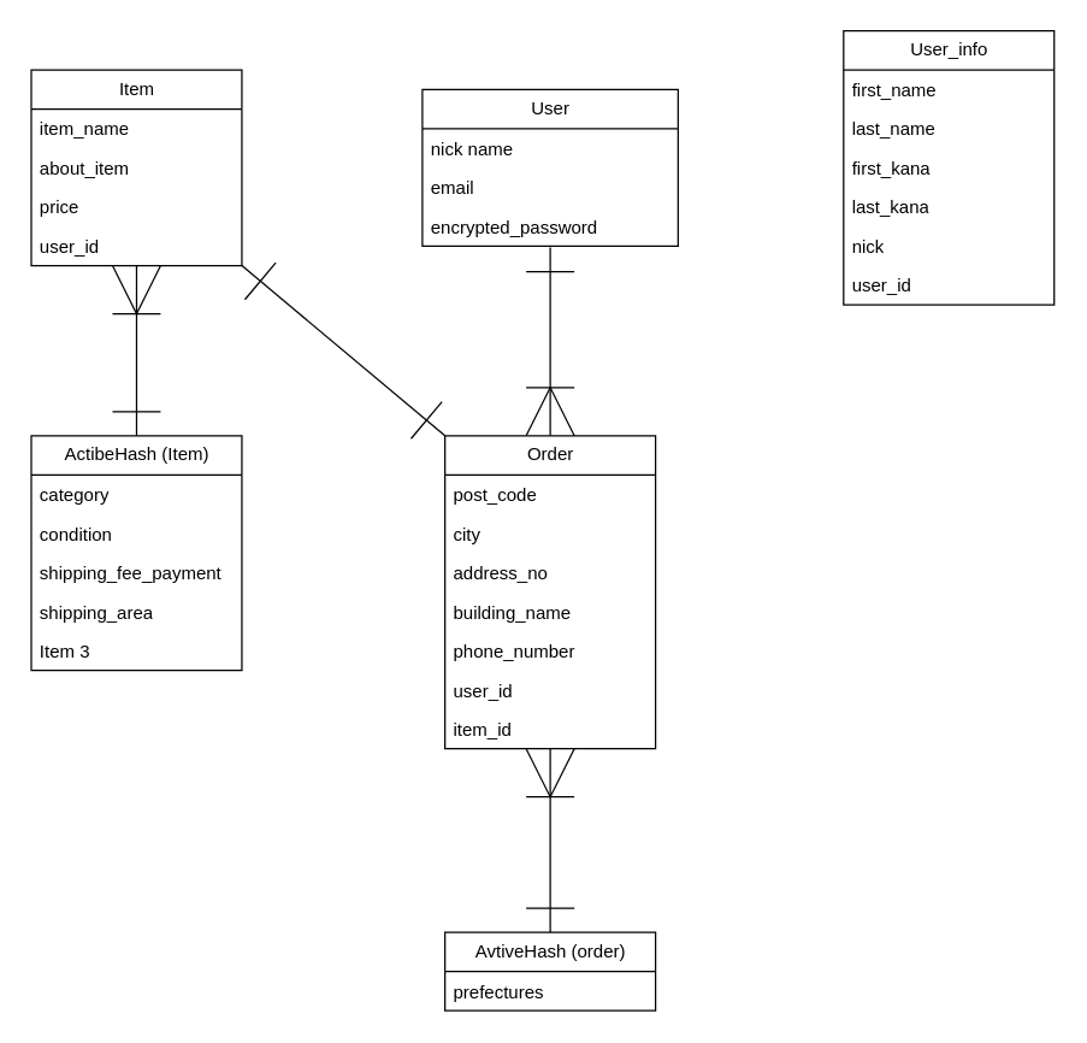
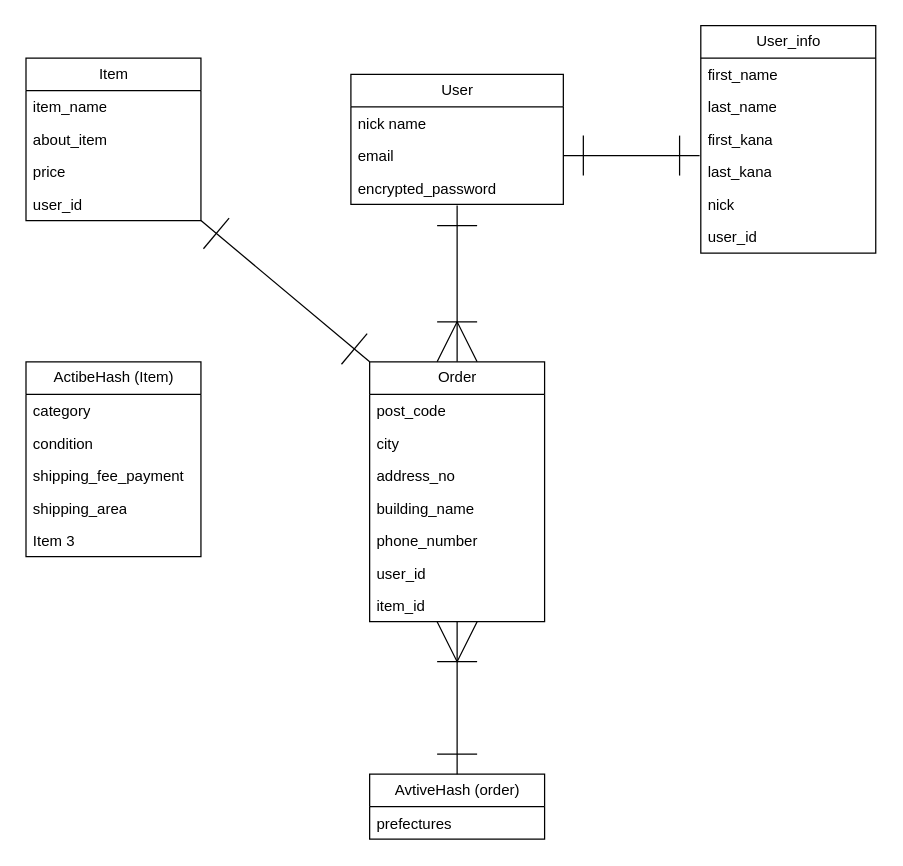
  <mxCell id="0" />
  <mxCell id="1" parent="0" />
  <mxCell id="2" value="User" style="swimlane;fontStyle=0;childLayout=stackLayout;horizontal=1;startSize=26;fillColor=none;horizontalStack=0;resizeParent=1;resizeParentMax=0;resizeLast=0;collapsible=1;marginBottom=0;html=1;align=center;" parent="1" vertex="1"><mxGeometry x="280" y="59" width="170" height="104" as="geometry"><mxRectangle x="30" y="60" width="70" height="30" as="alternateBounds" /></mxGeometry></mxCell>
  <mxCell id="3" value="nick name&lt;br&gt;" style="text;strokeColor=none;fillColor=none;align=left;verticalAlign=top;spacingLeft=4;spacingRight=4;overflow=hidden;rotatable=0;points=[[0,0.5],[1,0.5]];portConstraint=eastwest;whiteSpace=wrap;html=1;" parent="2" vertex="1"><mxGeometry y="26" width="170" height="26" as="geometry" /></mxCell>
  <mxCell id="4" value="email&lt;br&gt;" style="text;strokeColor=none;fillColor=none;align=left;verticalAlign=top;spacingLeft=4;spacingRight=4;overflow=hidden;rotatable=0;points=[[0,0.5],[1,0.5]];portConstraint=eastwest;whiteSpace=wrap;html=1;" parent="2" vertex="1"><mxGeometry y="52" width="170" height="26" as="geometry" /></mxCell>
  <mxCell id="5" value="encrypted_password" style="text;strokeColor=none;fillColor=none;align=left;verticalAlign=top;spacingLeft=4;spacingRight=4;overflow=hidden;rotatable=0;points=[[0,0.5],[1,0.5]];portConstraint=eastwest;whiteSpace=wrap;html=1;" parent="2" vertex="1"><mxGeometry y="78" width="170" height="26" as="geometry" /></mxCell>
  <mxCell id="6" value="User_info" style="swimlane;fontStyle=0;childLayout=stackLayout;horizontal=1;startSize=26;fillColor=none;horizontalStack=0;resizeParent=1;resizeParentMax=0;resizeLast=0;collapsible=1;marginBottom=0;html=1;" parent="1" vertex="1"><mxGeometry x="560" y="20" width="140" height="182" as="geometry" /></mxCell>
  <mxCell id="7" value="first_name" style="text;strokeColor=none;fillColor=none;align=left;verticalAlign=top;spacingLeft=4;spacingRight=4;overflow=hidden;rotatable=0;points=[[0,0.5],[1,0.5]];portConstraint=eastwest;whiteSpace=wrap;html=1;" parent="6" vertex="1"><mxGeometry y="26" width="140" height="26" as="geometry" /></mxCell>
  <mxCell id="8" value="last_name" style="text;strokeColor=none;fillColor=none;align=left;verticalAlign=top;spacingLeft=4;spacingRight=4;overflow=hidden;rotatable=0;points=[[0,0.5],[1,0.5]];portConstraint=eastwest;whiteSpace=wrap;html=1;" parent="6" vertex="1"><mxGeometry y="52" width="140" height="26" as="geometry" /></mxCell>
  <mxCell id="9" value="first_kana" style="text;strokeColor=none;fillColor=none;align=left;verticalAlign=top;spacingLeft=4;spacingRight=4;overflow=hidden;rotatable=0;points=[[0,0.5],[1,0.5]];portConstraint=eastwest;whiteSpace=wrap;html=1;" parent="6" vertex="1"><mxGeometry y="78" width="140" height="26" as="geometry" /></mxCell>
  <mxCell id="10" value="last_kana" style="text;strokeColor=none;fillColor=none;align=left;verticalAlign=top;spacingLeft=4;spacingRight=4;overflow=hidden;rotatable=0;points=[[0,0.5],[1,0.5]];portConstraint=eastwest;whiteSpace=wrap;html=1;labelBorderColor=none;" parent="6" vertex="1"><mxGeometry y="104" width="140" height="26" as="geometry" /></mxCell>
  <mxCell id="11" value="nick" style="text;strokeColor=none;fillColor=none;align=left;verticalAlign=top;spacingLeft=4;spacingRight=4;overflow=hidden;rotatable=0;points=[[0,0.5],[1,0.5]];portConstraint=eastwest;whiteSpace=wrap;html=1;labelBorderColor=none;" parent="6" vertex="1"><mxGeometry y="130" width="140" height="26" as="geometry" /></mxCell>
  <mxCell id="12" value="user_id" style="text;strokeColor=none;fillColor=none;align=left;verticalAlign=top;spacingLeft=4;spacingRight=4;overflow=hidden;rotatable=0;points=[[0,0.5],[1,0.5]];portConstraint=eastwest;whiteSpace=wrap;html=1;labelBorderColor=none;" parent="6" vertex="1"><mxGeometry y="156" width="140" height="26" as="geometry" /></mxCell>
  <mxCell id="13" value="Item" style="swimlane;fontStyle=0;childLayout=stackLayout;horizontal=1;startSize=26;fillColor=none;horizontalStack=0;resizeParent=1;resizeParentMax=0;resizeLast=0;collapsible=1;marginBottom=0;html=1;labelBorderColor=none;" parent="1" vertex="1"><mxGeometry x="20" y="46" width="140" height="130" as="geometry" /></mxCell>
  <mxCell id="14" value="item_name" style="text;strokeColor=none;fillColor=none;align=left;verticalAlign=top;spacingLeft=4;spacingRight=4;overflow=hidden;rotatable=0;points=[[0,0.5],[1,0.5]];portConstraint=eastwest;whiteSpace=wrap;html=1;labelBorderColor=none;" parent="13" vertex="1"><mxGeometry y="26" width="140" height="26" as="geometry" /></mxCell>
  <mxCell id="15" value="about_item" style="text;strokeColor=none;fillColor=none;align=left;verticalAlign=top;spacingLeft=4;spacingRight=4;overflow=hidden;rotatable=0;points=[[0,0.5],[1,0.5]];portConstraint=eastwest;whiteSpace=wrap;html=1;labelBorderColor=none;" parent="13" vertex="1"><mxGeometry y="52" width="140" height="26" as="geometry" /></mxCell>
  <mxCell id="16" value="price" style="text;strokeColor=none;fillColor=none;align=left;verticalAlign=top;spacingLeft=4;spacingRight=4;overflow=hidden;rotatable=0;points=[[0,0.5],[1,0.5]];portConstraint=eastwest;whiteSpace=wrap;html=1;labelBorderColor=none;" parent="13" vertex="1"><mxGeometry y="78" width="140" height="26" as="geometry" /></mxCell>
  <mxCell id="17" value="user_id" style="text;strokeColor=none;fillColor=none;align=left;verticalAlign=top;spacingLeft=4;spacingRight=4;overflow=hidden;rotatable=0;points=[[0,0.5],[1,0.5]];portConstraint=eastwest;whiteSpace=wrap;html=1;labelBorderColor=none;" parent="13" vertex="1"><mxGeometry y="104" width="140" height="26" as="geometry" /></mxCell>
- <mxCell id="18" style="edgeStyle=none;sketch=0;hachureGap=4;jiggle=2;curveFitting=1;html=1;exitX=0.5;exitY=0;exitDx=0;exitDy=0;fontFamily=Architects Daughter;fontSource=https%3A%2F%2Ffonts.googleapis.com%2Fcss%3Ffamily%3DArchitects%2BDaughter;fontSize=16;startArrow=ERone;startFill=0;endArrow=ERoneToMany;endFill=0;startSize=30;endSize=30;sourcePerimeterSpacing=30;targetPerimeterSpacing=13;entryX=0.5;entryY=1;entryDx=0;entryDy=0;" parent="1" source="19" target="13" edge="1"><mxGeometry relative="1" as="geometry"><mxPoint x="93" y="200" as="targetPoint" /></mxGeometry></mxCell>
  <mxCell id="19" value="ActibeHash (Item)" style="swimlane;fontStyle=0;childLayout=stackLayout;horizontal=1;startSize=26;fillColor=none;horizontalStack=0;resizeParent=1;resizeParentMax=0;resizeLast=0;collapsible=1;marginBottom=0;html=1;labelBorderColor=none;" parent="1" vertex="1"><mxGeometry x="20" y="289" width="140" height="156" as="geometry" /></mxCell>
  <mxCell id="20" value="category" style="text;strokeColor=none;fillColor=none;align=left;verticalAlign=top;spacingLeft=4;spacingRight=4;overflow=hidden;rotatable=0;points=[[0,0.5],[1,0.5]];portConstraint=eastwest;whiteSpace=wrap;html=1;labelBorderColor=none;" parent="19" vertex="1"><mxGeometry y="26" width="140" height="26" as="geometry" /></mxCell>
  <mxCell id="21" value="condition" style="text;strokeColor=none;fillColor=none;align=left;verticalAlign=top;spacingLeft=4;spacingRight=4;overflow=hidden;rotatable=0;points=[[0,0.5],[1,0.5]];portConstraint=eastwest;whiteSpace=wrap;html=1;labelBorderColor=none;" parent="19" vertex="1"><mxGeometry y="52" width="140" height="26" as="geometry" /></mxCell>
  <mxCell id="22" value="shipping_fee_payment" style="text;strokeColor=none;fillColor=none;align=left;verticalAlign=top;spacingLeft=4;spacingRight=4;overflow=hidden;rotatable=0;points=[[0,0.5],[1,0.5]];portConstraint=eastwest;whiteSpace=wrap;html=1;labelBorderColor=none;" parent="19" vertex="1"><mxGeometry y="78" width="140" height="26" as="geometry" /></mxCell>
  <mxCell id="23" value="shipping_area" style="text;strokeColor=none;fillColor=none;align=left;verticalAlign=top;spacingLeft=4;spacingRight=4;overflow=hidden;rotatable=0;points=[[0,0.5],[1,0.5]];portConstraint=eastwest;whiteSpace=wrap;html=1;labelBorderColor=none;" parent="19" vertex="1"><mxGeometry y="104" width="140" height="26" as="geometry" /></mxCell>
  <mxCell id="24" value="Item 3" style="text;strokeColor=none;fillColor=none;align=left;verticalAlign=top;spacingLeft=4;spacingRight=4;overflow=hidden;rotatable=0;points=[[0,0.5],[1,0.5]];portConstraint=eastwest;whiteSpace=wrap;html=1;labelBorderColor=none;" parent="19" vertex="1"><mxGeometry y="130" width="140" height="26" as="geometry" /></mxCell>
  <mxCell id="25" style="edgeStyle=none;sketch=0;hachureGap=4;jiggle=2;curveFitting=1;html=1;exitX=0.5;exitY=0;exitDx=0;exitDy=0;entryX=0.5;entryY=1.038;entryDx=0;entryDy=0;entryPerimeter=0;fontFamily=Architects Daughter;fontSource=https%3A%2F%2Ffonts.googleapis.com%2Fcss%3Ffamily%3DArchitects%2BDaughter;fontSize=16;startArrow=ERoneToMany;startFill=0;endArrow=ERone;endFill=0;startSize=30;endSize=30;sourcePerimeterSpacing=30;targetPerimeterSpacing=13;" parent="1" source="26" target="5" edge="1"><mxGeometry relative="1" as="geometry" /></mxCell>
  <mxCell id="26" value="Order" style="swimlane;fontStyle=0;childLayout=stackLayout;horizontal=1;startSize=26;fillColor=none;horizontalStack=0;resizeParent=1;resizeParentMax=0;resizeLast=0;collapsible=1;marginBottom=0;html=1;labelBorderColor=none;" parent="1" vertex="1"><mxGeometry x="295" y="289" width="140" height="208" as="geometry" /></mxCell>
  <mxCell id="27" value="post_code" style="text;strokeColor=none;fillColor=none;align=left;verticalAlign=top;spacingLeft=4;spacingRight=4;overflow=hidden;rotatable=0;points=[[0,0.5],[1,0.5]];portConstraint=eastwest;whiteSpace=wrap;html=1;labelBorderColor=none;" parent="26" vertex="1"><mxGeometry y="26" width="140" height="26" as="geometry" /></mxCell>
  <mxCell id="28" value="city" style="text;strokeColor=none;fillColor=none;align=left;verticalAlign=top;spacingLeft=4;spacingRight=4;overflow=hidden;rotatable=0;points=[[0,0.5],[1,0.5]];portConstraint=eastwest;whiteSpace=wrap;html=1;labelBorderColor=none;" parent="26" vertex="1"><mxGeometry y="52" width="140" height="26" as="geometry" /></mxCell>
  <mxCell id="29" value="address_no" style="text;strokeColor=none;fillColor=none;align=left;verticalAlign=top;spacingLeft=4;spacingRight=4;overflow=hidden;rotatable=0;points=[[0,0.5],[1,0.5]];portConstraint=eastwest;whiteSpace=wrap;html=1;labelBorderColor=none;" parent="26" vertex="1"><mxGeometry y="78" width="140" height="26" as="geometry" /></mxCell>
  <mxCell id="30" value="building_name" style="text;strokeColor=none;fillColor=none;align=left;verticalAlign=top;spacingLeft=4;spacingRight=4;overflow=hidden;rotatable=0;points=[[0,0.5],[1,0.5]];portConstraint=eastwest;whiteSpace=wrap;html=1;labelBorderColor=none;" parent="26" vertex="1"><mxGeometry y="104" width="140" height="26" as="geometry" /></mxCell>
  <mxCell id="31" value="phone_number" style="text;strokeColor=none;fillColor=none;align=left;verticalAlign=top;spacingLeft=4;spacingRight=4;overflow=hidden;rotatable=0;points=[[0,0.5],[1,0.5]];portConstraint=eastwest;whiteSpace=wrap;html=1;labelBorderColor=none;" parent="26" vertex="1"><mxGeometry y="130" width="140" height="26" as="geometry" /></mxCell>
  <mxCell id="32" value="user_id" style="text;strokeColor=none;fillColor=none;align=left;verticalAlign=top;spacingLeft=4;spacingRight=4;overflow=hidden;rotatable=0;points=[[0,0.5],[1,0.5]];portConstraint=eastwest;whiteSpace=wrap;html=1;labelBorderColor=none;" parent="26" vertex="1"><mxGeometry y="156" width="140" height="26" as="geometry" /></mxCell>
  <mxCell id="33" value="item_id" style="text;strokeColor=none;fillColor=none;align=left;verticalAlign=top;spacingLeft=4;spacingRight=4;overflow=hidden;rotatable=0;points=[[0,0.5],[1,0.5]];portConstraint=eastwest;whiteSpace=wrap;html=1;labelBorderColor=none;" parent="26" vertex="1"><mxGeometry y="182" width="140" height="26" as="geometry" /></mxCell>
  <mxCell id="34" style="edgeStyle=none;sketch=0;hachureGap=4;jiggle=2;curveFitting=1;html=1;exitX=0.5;exitY=0;exitDx=0;exitDy=0;fontFamily=Architects Daughter;fontSource=https%3A%2F%2Ffonts.googleapis.com%2Fcss%3Ffamily%3DArchitects%2BDaughter;fontSize=16;startArrow=ERone;startFill=0;endArrow=ERoneToMany;endFill=0;startSize=30;endSize=30;sourcePerimeterSpacing=30;targetPerimeterSpacing=13;entryX=0.5;entryY=1;entryDx=0;entryDy=0;" parent="1" source="35" target="26" edge="1"><mxGeometry relative="1" as="geometry"><mxPoint x="365" y="530" as="targetPoint" /></mxGeometry></mxCell>
  <mxCell id="35" value="AvtiveHash (order)" style="swimlane;fontStyle=0;childLayout=stackLayout;horizontal=1;startSize=26;fillColor=none;horizontalStack=0;resizeParent=1;resizeParentMax=0;resizeLast=0;collapsible=1;marginBottom=0;html=1;labelBorderColor=none;" parent="1" vertex="1"><mxGeometry x="295" y="619" width="140" height="52" as="geometry" /></mxCell>
  <mxCell id="36" value="prefectures" style="text;strokeColor=none;fillColor=none;align=left;verticalAlign=top;spacingLeft=4;spacingRight=4;overflow=hidden;rotatable=0;points=[[0,0.5],[1,0.5]];portConstraint=eastwest;whiteSpace=wrap;html=1;labelBorderColor=none;" parent="35" vertex="1"><mxGeometry y="26" width="140" height="26" as="geometry" /></mxCell>
+ <mxCell id="37" style="edgeStyle=none;sketch=0;hachureGap=4;jiggle=2;curveFitting=1;html=1;exitX=1;exitY=0.5;exitDx=0;exitDy=0;entryX=-0.007;entryY=0;entryDx=0;entryDy=0;entryPerimeter=0;fontFamily=Architects Daughter;fontSource=https%3A%2F%2Ffonts.googleapis.com%2Fcss%3Ffamily%3DArchitects%2BDaughter;fontSize=16;startArrow=ERone;startFill=0;endArrow=ERone;endFill=0;startSize=30;endSize=30;sourcePerimeterSpacing=30;targetPerimeterSpacing=13;" parent="1" source="4" target="10" edge="1"><mxGeometry relative="1" as="geometry" /></mxCell>
  <mxCell id="38" style="edgeStyle=none;hachureGap=4;html=1;entryX=0;entryY=0;entryDx=0;entryDy=0;fontFamily=Architects Daughter;fontSource=https%3A%2F%2Ffonts.googleapis.com%2Fcss%3Ffamily%3DArchitects%2BDaughter;fontSize=16;endArrow=ERone;endFill=0;startArrow=ERone;startFill=0;endSize=30;startSize=30;exitX=1;exitY=1;exitDx=0;exitDy=0;" parent="1" source="13" target="26" edge="1"><mxGeometry relative="1" as="geometry"><mxPoint x="173" y="190" as="sourcePoint" /></mxGeometry></mxCell>
